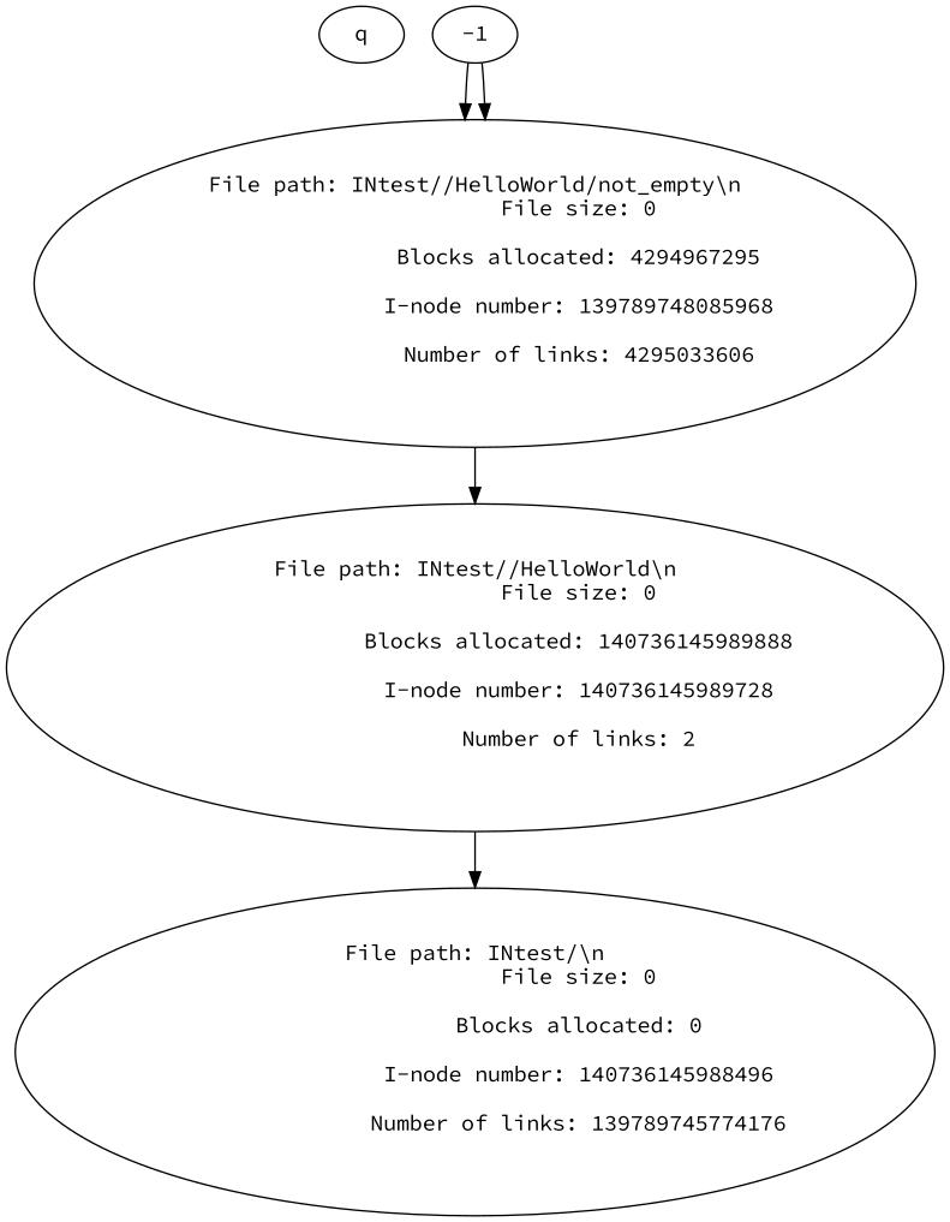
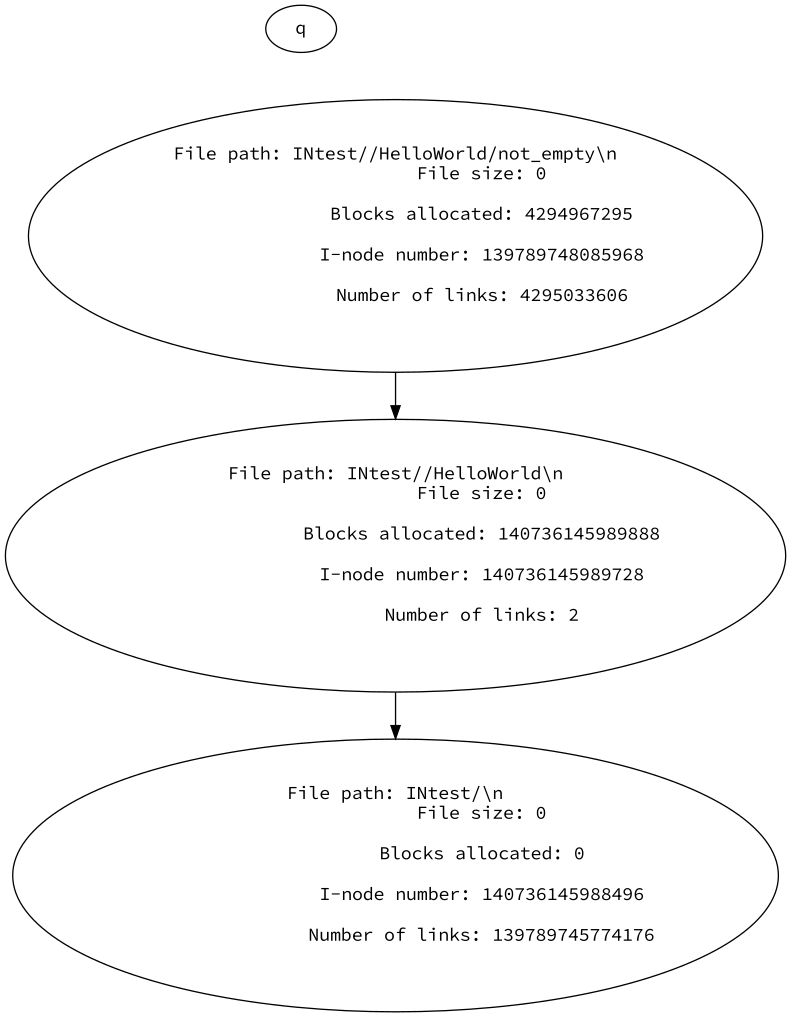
  digraph {
    rankdir=TB
    fontname="Source Code Pro"
    node [shape=oval fontname="Source Code Pro"]
    edge [fontname="Source Code Pro"]
    q
    n2 [label="File path: INtest//HelloWorld/not_empty\\n\n		File size: 0\n\n		Blocks allocated: 4294967295\n\n		I-node number: 139789748085968\n\n		Number of links: 4295033606\n\n"]
-   -1
    n4 [label="File path: INtest//HelloWorld\\n\n		File size: 0\n\n		Blocks allocated: 140736145989888\n\n		I-node number: 140736145989728\n\n		Number of links: 2\n\n"]
    n5 [label="File path: INtest/\\n\n		File size: 0\n\n		Blocks allocated: 0\n\n		I-node number: 140736145988496\n\n		Number of links: 139789745774176\n\n"]
    n2 -> n4
-   -1 -> n2
-   -1 -> n2
    n4 -> n5
  }
